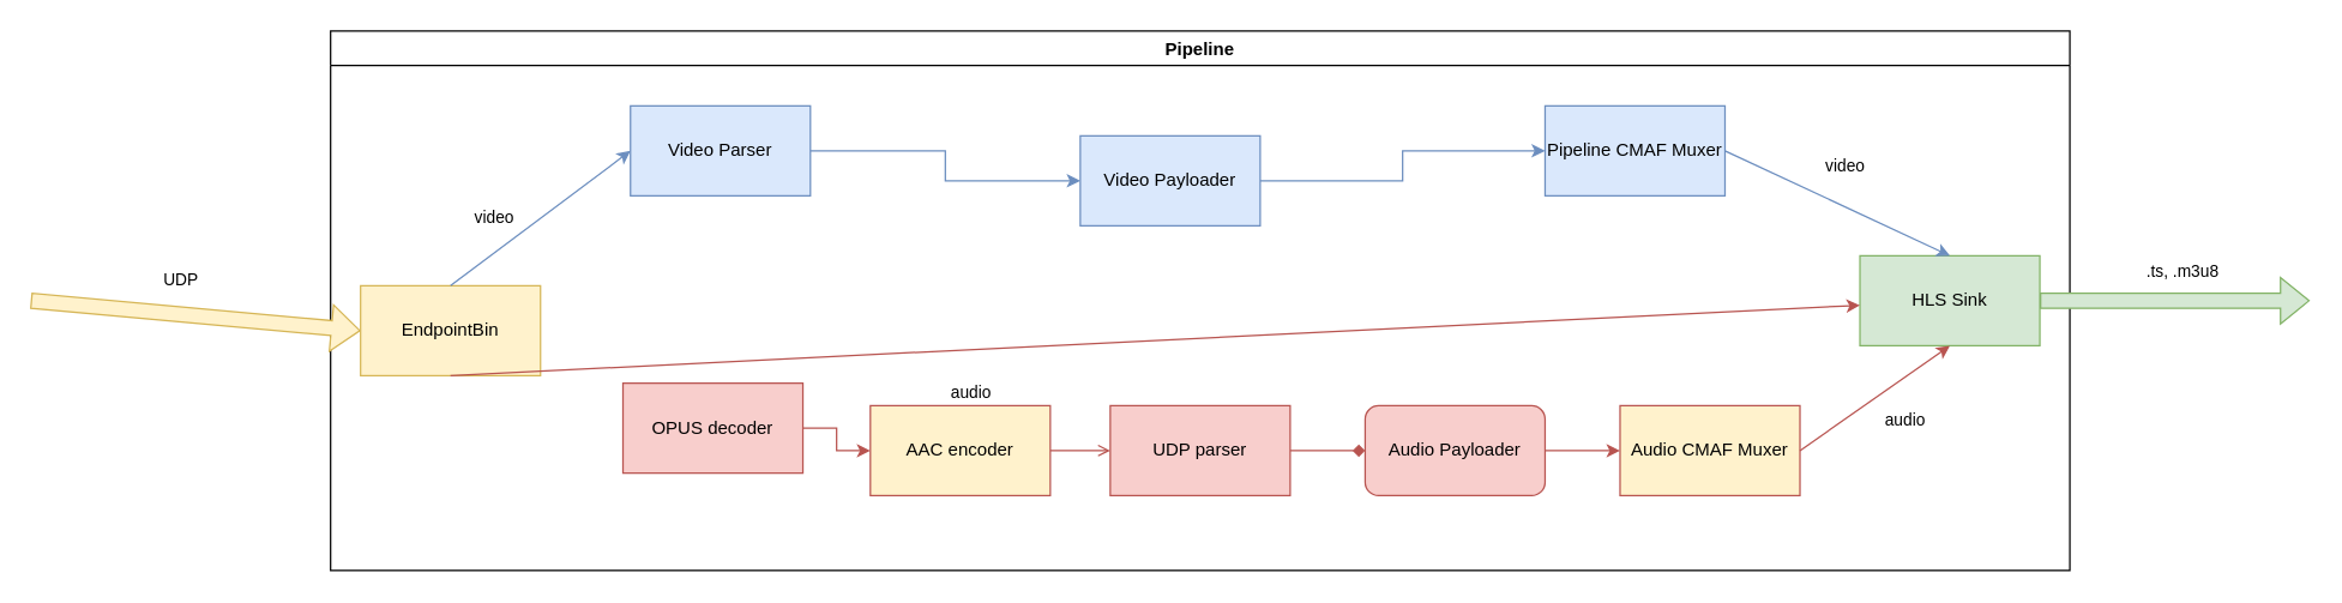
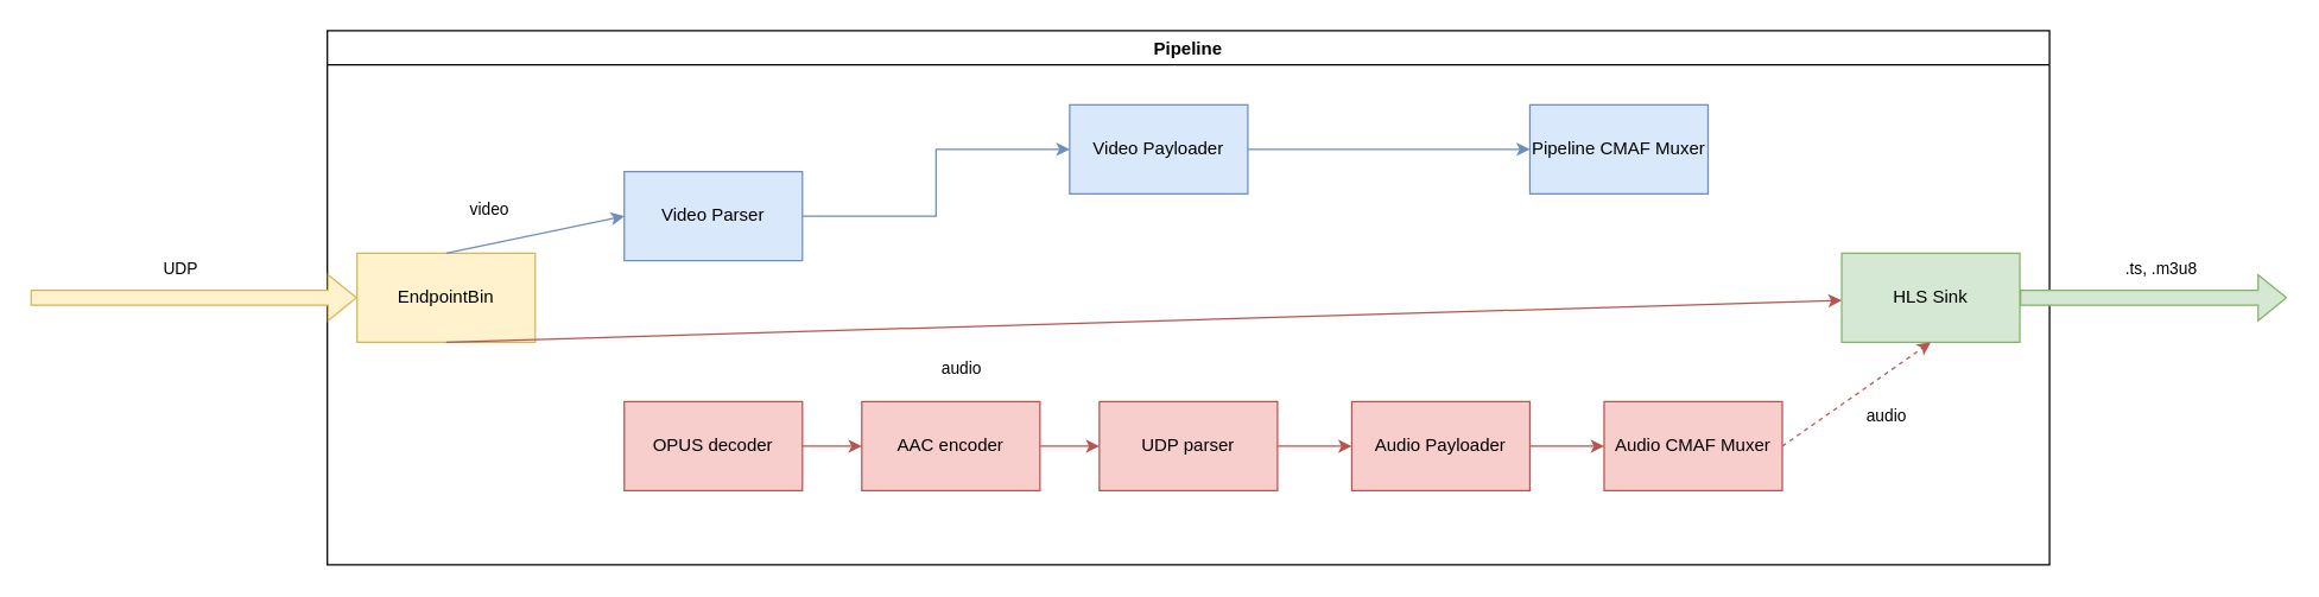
  <mxCell id="0" />
  <mxCell id="1" parent="0" />
  <mxCell id="2" value="Pipeline" style="swimlane;" vertex="1" parent="1"><mxGeometry x="220" y="20" width="1160" height="360" as="geometry" /></mxCell>
- <mxCell id="3" value="EndpointBin" style="rounded=0;whiteSpace=wrap;html=1;fillColor=#fff2cc;strokeColor=#d6b656;" vertex="1" parent="2"><mxGeometry x="20" y="170" width="120" height="60" as="geometry" /></mxCell>
+ <mxCell id="3" value="EndpointBin" style="rounded=0;whiteSpace=wrap;html=1;fillColor=#fff2cc;strokeColor=#d6b656;" vertex="1" parent="2"><mxGeometry x="20" y="150" width="120" height="60" as="geometry" /></mxCell>
  <mxCell id="4" value="HLS Sink" style="rounded=0;whiteSpace=wrap;html=1;fillColor=#d5e8d4;strokeColor=#82b366;" vertex="1" parent="2"><mxGeometry x="1020" y="150" width="120" height="60" as="geometry" /></mxCell>
  <mxCell id="5" style="edgeStyle=orthogonalEdgeStyle;rounded=0;orthogonalLoop=1;jettySize=auto;html=1;exitX=1;exitY=0.5;exitDx=0;exitDy=0;entryX=0;entryY=0.5;entryDx=0;entryDy=0;fillColor=#dae8fc;strokeColor=#6c8ebf;" edge="1" parent="2" source="6" target="8"><mxGeometry relative="1" as="geometry" /></mxCell>
- <mxCell id="6" value="Video Parser" style="rounded=0;whiteSpace=wrap;html=1;fillColor=#dae8fc;strokeColor=#6c8ebf;" vertex="1" parent="2"><mxGeometry x="200" y="50" width="120" height="60" as="geometry" /></mxCell>
+ <mxCell id="6" value="Video Parser" style="rounded=0;whiteSpace=wrap;html=1;fillColor=#dae8fc;strokeColor=#6c8ebf;" vertex="1" parent="2"><mxGeometry x="200" y="95" width="120" height="60" as="geometry" /></mxCell>
  <mxCell id="7" style="edgeStyle=orthogonalEdgeStyle;rounded=0;orthogonalLoop=1;jettySize=auto;html=1;exitX=1;exitY=0.5;exitDx=0;exitDy=0;entryX=0;entryY=0.5;entryDx=0;entryDy=0;fillColor=#dae8fc;strokeColor=#6c8ebf;" edge="1" parent="2" source="8" target="9"><mxGeometry relative="1" as="geometry" /></mxCell>
- <mxCell id="8" value="Video Payloader" style="rounded=0;whiteSpace=wrap;html=1;fillColor=#dae8fc;strokeColor=#6c8ebf;" vertex="1" parent="2"><mxGeometry x="500" y="70" width="120" height="60" as="geometry" /></mxCell>
+ <mxCell id="8" value="Video Payloader" style="rounded=0;whiteSpace=wrap;html=1;fillColor=#dae8fc;strokeColor=#6c8ebf;" vertex="1" parent="2"><mxGeometry x="500" y="50" width="120" height="60" as="geometry" /></mxCell>
  <mxCell id="9" value="Pipeline CMAF Muxer" style="rounded=0;whiteSpace=wrap;html=1;fillColor=#dae8fc;strokeColor=#6c8ebf;" vertex="1" parent="2"><mxGeometry x="810" y="50" width="120" height="60" as="geometry" /></mxCell>
  <mxCell id="10" style="edgeStyle=orthogonalEdgeStyle;rounded=0;orthogonalLoop=1;jettySize=auto;html=1;exitX=1;exitY=0.5;exitDx=0;exitDy=0;fillColor=#f8cecc;strokeColor=#b85450;" edge="1" parent="2" source="11" target="13"><mxGeometry relative="1" as="geometry" /></mxCell>
- <mxCell id="11" value="OPUS decoder" style="rounded=0;whiteSpace=wrap;html=1;fillColor=#f8cecc;strokeColor=#b85450;" vertex="1" parent="2"><mxGeometry x="195" y="235" width="120" height="60" as="geometry" /></mxCell>
- <mxCell id="12" style="edgeStyle=orthogonalEdgeStyle;rounded=0;orthogonalLoop=1;jettySize=auto;html=1;exitX=1;exitY=0.5;exitDx=0;exitDy=0;fillColor=#f8cecc;strokeColor=#b85450;endArrow=open;" edge="1" parent="2" source="13" target="15"><mxGeometry relative="1" as="geometry" /></mxCell>
- <mxCell id="13" value="AAC encoder" style="rounded=0;whiteSpace=wrap;html=1;fillColor=#fff2cc;strokeColor=#b85450;" vertex="1" parent="2"><mxGeometry x="360" y="250" width="120" height="60" as="geometry" /></mxCell>
- <mxCell id="14" style="edgeStyle=orthogonalEdgeStyle;rounded=0;orthogonalLoop=1;jettySize=auto;html=1;exitX=1;exitY=0.5;exitDx=0;exitDy=0;entryX=0;entryY=0.5;entryDx=0;entryDy=0;fillColor=#f8cecc;strokeColor=#b85450;endArrow=diamond;" edge="1" parent="2" source="15" target="17"><mxGeometry relative="1" as="geometry" /></mxCell>
+ <mxCell id="11" value="OPUS decoder" style="rounded=0;whiteSpace=wrap;html=1;fillColor=#f8cecc;strokeColor=#b85450;" vertex="1" parent="2"><mxGeometry x="200" y="250" width="120" height="60" as="geometry" /></mxCell>
+ <mxCell id="12" style="edgeStyle=orthogonalEdgeStyle;rounded=0;orthogonalLoop=1;jettySize=auto;html=1;exitX=1;exitY=0.5;exitDx=0;exitDy=0;fillColor=#f8cecc;strokeColor=#b85450;" edge="1" parent="2" source="13" target="15"><mxGeometry relative="1" as="geometry" /></mxCell>
+ <mxCell id="13" value="AAC encoder" style="rounded=0;whiteSpace=wrap;html=1;fillColor=#f8cecc;strokeColor=#b85450;" vertex="1" parent="2"><mxGeometry x="360" y="250" width="120" height="60" as="geometry" /></mxCell>
+ <mxCell id="14" style="edgeStyle=orthogonalEdgeStyle;rounded=0;orthogonalLoop=1;jettySize=auto;html=1;exitX=1;exitY=0.5;exitDx=0;exitDy=0;entryX=0;entryY=0.5;entryDx=0;entryDy=0;fillColor=#f8cecc;strokeColor=#b85450;" edge="1" parent="2" source="15" target="17"><mxGeometry relative="1" as="geometry" /></mxCell>
  <mxCell id="15" value="UDP parser" style="rounded=0;whiteSpace=wrap;html=1;fillColor=#f8cecc;strokeColor=#b85450;" vertex="1" parent="2"><mxGeometry x="520" y="250" width="120" height="60" as="geometry" /></mxCell>
  <mxCell id="16" style="edgeStyle=orthogonalEdgeStyle;rounded=0;orthogonalLoop=1;jettySize=auto;html=1;exitX=1;exitY=0.5;exitDx=0;exitDy=0;entryX=0;entryY=0.5;entryDx=0;entryDy=0;fillColor=#f8cecc;strokeColor=#b85450;" edge="1" parent="2" source="17" target="18"><mxGeometry relative="1" as="geometry" /></mxCell>
- <mxCell id="17" value="Audio Payloader" style="whiteSpace=wrap;html=1;fillColor=#f8cecc;strokeColor=#b85450;rounded=1;" vertex="1" parent="2"><mxGeometry x="690" y="250" width="120" height="60" as="geometry" /></mxCell>
- <mxCell id="18" value="Audio CMAF Muxer" style="rounded=0;whiteSpace=wrap;html=1;fillColor=#fff2cc;strokeColor=#b85450;" vertex="1" parent="2"><mxGeometry x="860" y="250" width="120" height="60" as="geometry" /></mxCell>
+ <mxCell id="17" value="Audio Payloader" style="rounded=0;whiteSpace=wrap;html=1;fillColor=#f8cecc;strokeColor=#b85450;" vertex="1" parent="2"><mxGeometry x="690" y="250" width="120" height="60" as="geometry" /></mxCell>
+ <mxCell id="18" value="Audio CMAF Muxer" style="rounded=0;whiteSpace=wrap;html=1;fillColor=#f8cecc;strokeColor=#b85450;" vertex="1" parent="2"><mxGeometry x="860" y="250" width="120" height="60" as="geometry" /></mxCell>
  <mxCell id="19" value="" style="endArrow=classic;html=1;rounded=0;exitX=0.5;exitY=0;exitDx=0;exitDy=0;entryX=0;entryY=0.5;entryDx=0;entryDy=0;fillColor=#dae8fc;strokeColor=#6c8ebf;" edge="1" parent="2" source="3" target="6"><mxGeometry width="50" height="50" relative="1" as="geometry"><mxPoint x="460" y="180" as="sourcePoint" /><mxPoint x="510" y="130" as="targetPoint" /></mxGeometry></mxCell>
  <mxCell id="20" value="video" style="edgeLabel;html=1;align=center;verticalAlign=middle;resizable=0;points=[];" vertex="1" connectable="0" parent="19"><mxGeometry x="-0.534" y="-1" relative="1" as="geometry"><mxPoint y="-25" as="offset" /></mxGeometry></mxCell>
  <mxCell id="21" value="audio" style="endArrow=classic;html=1;rounded=0;exitX=0.5;exitY=1;exitDx=0;exitDy=0;fillColor=#f8cecc;strokeColor=#b85450;" edge="1" parent="2" source="3" target="4"><mxGeometry x="-0.264" y="-28" width="50" height="50" relative="1" as="geometry"><mxPoint x="460" y="180" as="sourcePoint" /><mxPoint x="510" y="130" as="targetPoint" /><mxPoint as="offset" /></mxGeometry></mxCell>
- <mxCell id="22" value="audio" style="endArrow=classic;html=1;rounded=0;entryX=0.5;entryY=1;entryDx=0;entryDy=0;exitX=1;exitY=0.5;exitDx=0;exitDy=0;fillColor=#f8cecc;strokeColor=#b85450;" edge="1" parent="2" source="18" target="4"><mxGeometry x="0.128" y="-24" width="50" height="50" relative="1" as="geometry"><mxPoint x="690" y="180" as="sourcePoint" /><mxPoint x="740" y="130" as="targetPoint" /><mxPoint as="offset" /></mxGeometry></mxCell>
- <mxCell id="23" value="" style="endArrow=classic;html=1;rounded=0;entryX=0.5;entryY=0;entryDx=0;entryDy=0;exitX=1;exitY=0.5;exitDx=0;exitDy=0;fillColor=#dae8fc;strokeColor=#6c8ebf;" edge="1" parent="2" source="9" target="4"><mxGeometry width="50" height="50" relative="1" as="geometry"><mxPoint x="690" y="180" as="sourcePoint" /><mxPoint x="740" y="130" as="targetPoint" /></mxGeometry></mxCell>
- <mxCell id="24" value="video" style="edgeLabel;html=1;align=center;verticalAlign=middle;resizable=0;points=[];" vertex="1" connectable="0" parent="23"><mxGeometry x="-0.199" relative="1" as="geometry"><mxPoint x="20" y="-18" as="offset" /></mxGeometry></mxCell>
+ <mxCell id="22" value="audio" style="endArrow=classic;html=1;rounded=0;entryX=0.5;entryY=1;entryDx=0;entryDy=0;exitX=1;exitY=0.5;exitDx=0;exitDy=0;fillColor=#f8cecc;strokeColor=#b85450;dashed=1;" edge="1" parent="2" source="18" target="4"><mxGeometry x="0.128" y="-24" width="50" height="50" relative="1" as="geometry"><mxPoint x="690" y="180" as="sourcePoint" /><mxPoint x="740" y="130" as="targetPoint" /><mxPoint as="offset" /></mxGeometry></mxCell>
  <mxCell id="25" value="" style="shape=flexArrow;endArrow=classic;html=1;rounded=0;fillColor=#d5e8d4;strokeColor=#82b366;" edge="1" parent="1"><mxGeometry width="50" height="50" relative="1" as="geometry"><mxPoint x="1360" y="200" as="sourcePoint" /><mxPoint x="1540" y="200" as="targetPoint" /></mxGeometry></mxCell>
  <mxCell id="26" value=".ts, .m3u8" style="edgeLabel;html=1;align=center;verticalAlign=middle;resizable=0;points=[];" vertex="1" connectable="0" parent="25"><mxGeometry x="0.049" relative="1" as="geometry"><mxPoint y="-20" as="offset" /></mxGeometry></mxCell>
  <mxCell id="27" value="" style="shape=flexArrow;endArrow=classic;html=1;rounded=0;entryX=0;entryY=0.5;entryDx=0;entryDy=0;fillColor=#fff2cc;strokeColor=#d6b656;" edge="1" parent="1" target="3"><mxGeometry width="50" height="50" relative="1" as="geometry"><mxPoint x="20" y="200" as="sourcePoint" /><mxPoint x="370" y="150" as="targetPoint" /></mxGeometry></mxCell>
  <mxCell id="28" value="UDP" style="edgeLabel;html=1;align=center;verticalAlign=middle;resizable=0;points=[];" vertex="1" connectable="0" parent="27"><mxGeometry x="-0.475" y="2" relative="1" as="geometry"><mxPoint x="42" y="-18" as="offset" /></mxGeometry></mxCell>
